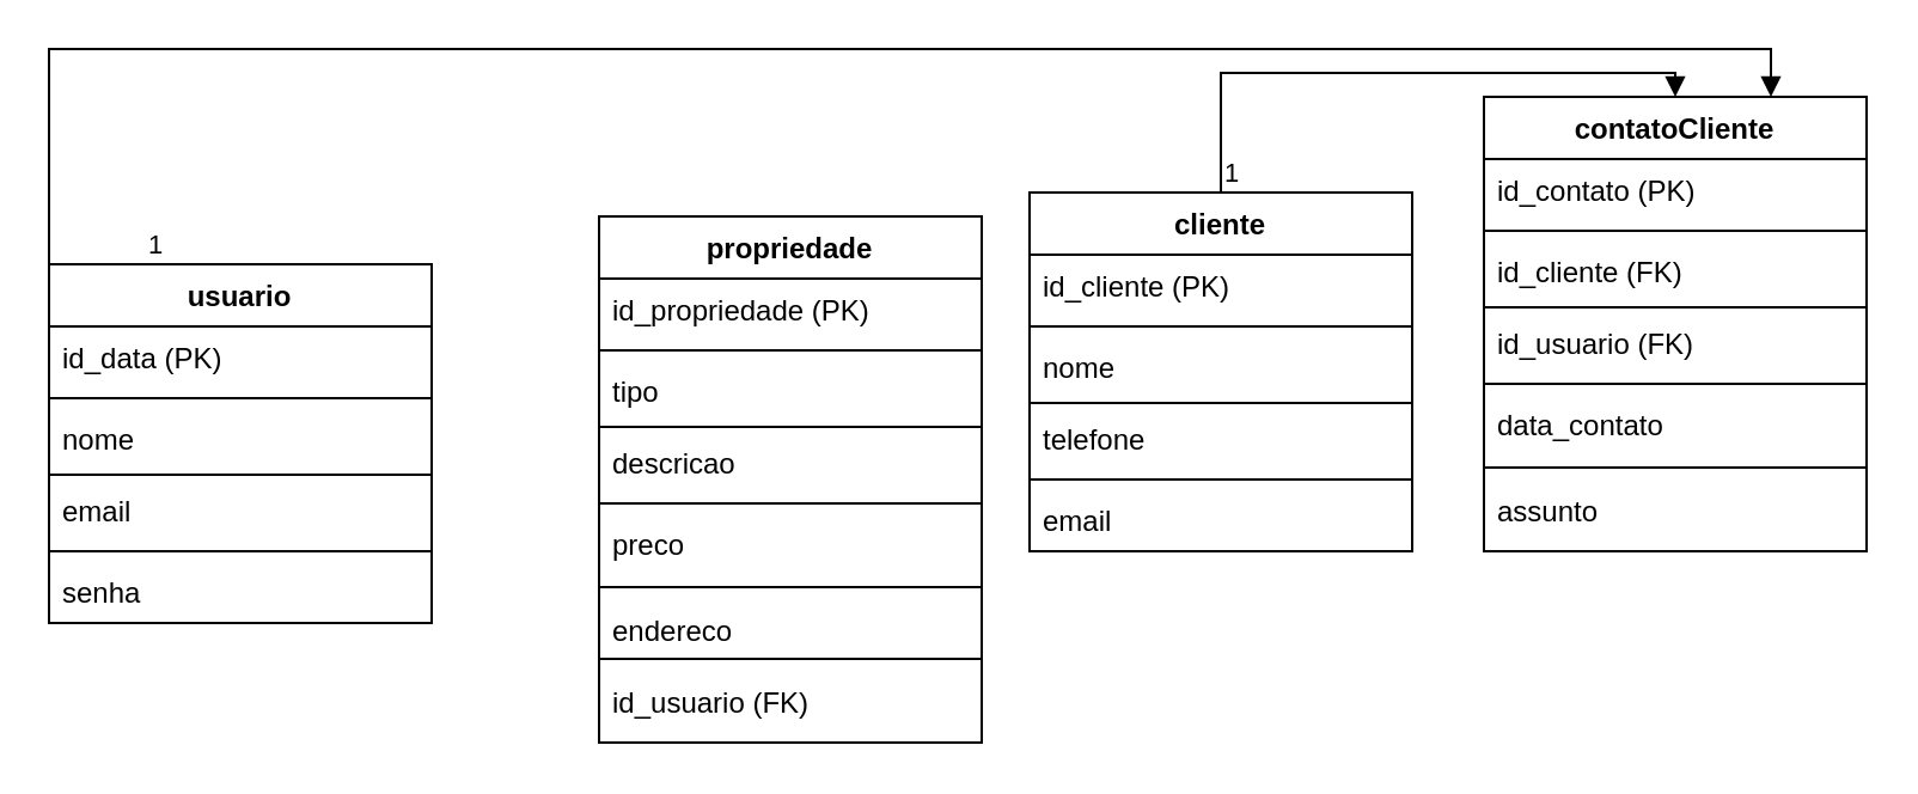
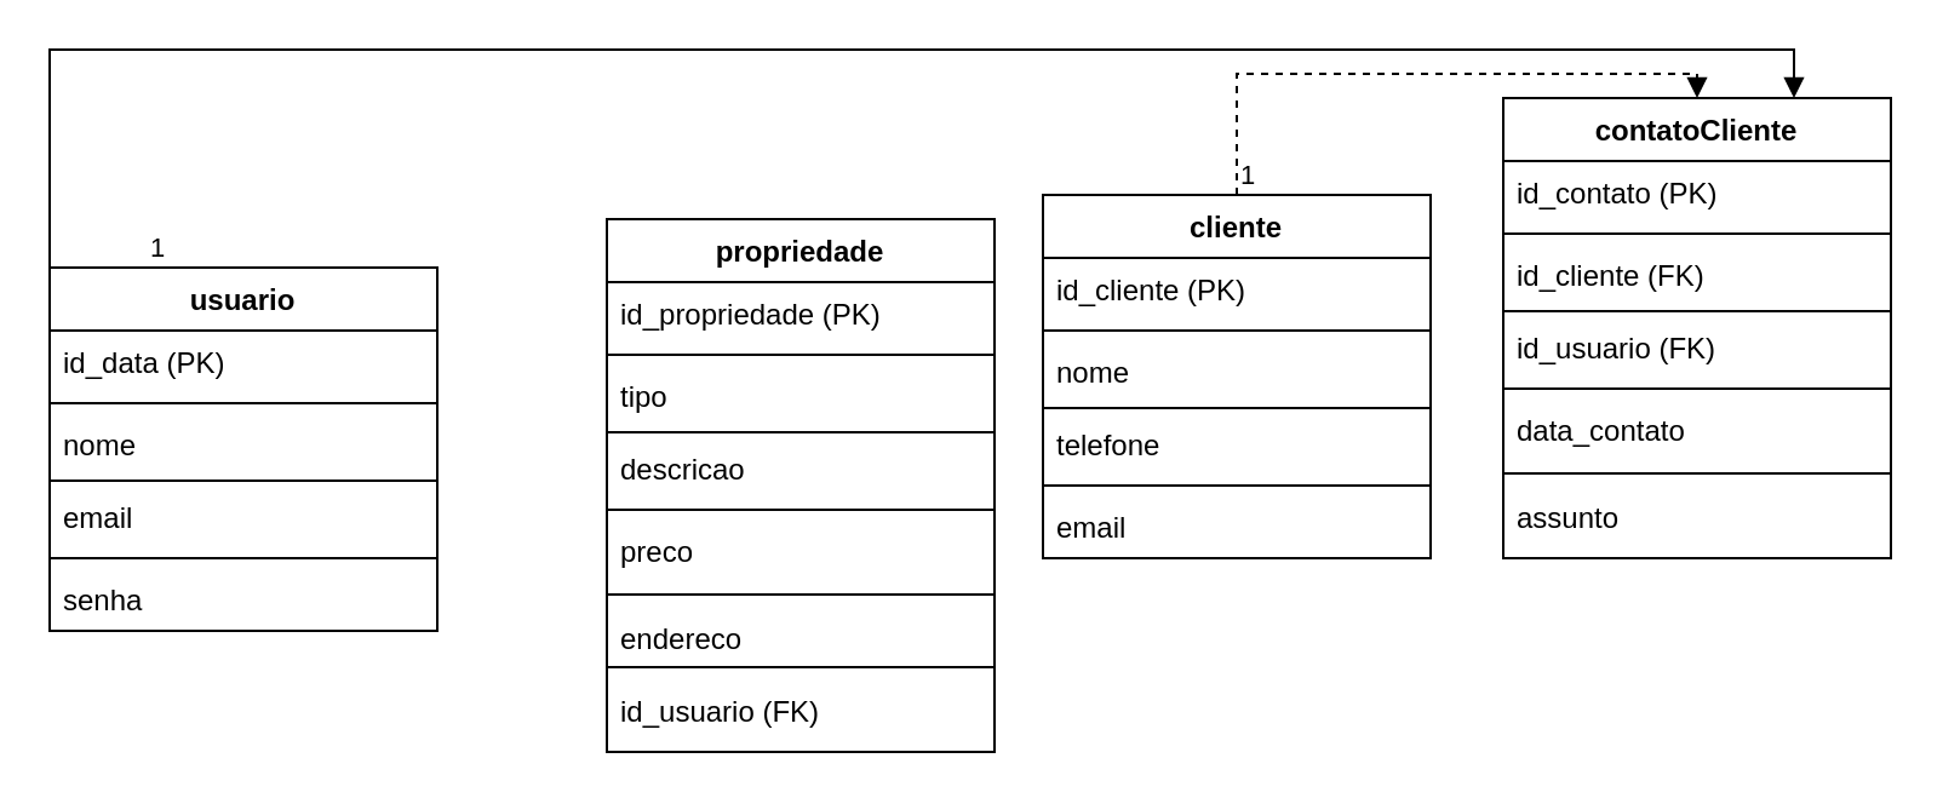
  <mxCell id="0" />
  <mxCell id="1" parent="0" />
  <mxCell id="2" value="usuario" style="swimlane;fontStyle=1;align=center;verticalAlign=top;childLayout=stackLayout;horizontal=1;startSize=26;horizontalStack=0;resizeParent=1;resizeParentMax=0;resizeLast=0;collapsible=1;marginBottom=0;whiteSpace=wrap;html=1;" vertex="1" parent="1"><mxGeometry x="20" y="110" width="160" height="150" as="geometry"><mxRectangle x="160" y="170" width="80" height="30" as="alternateBounds" /></mxGeometry></mxCell>
  <mxCell id="3" value="id_data (PK)" style="text;strokeColor=none;fillColor=none;align=left;verticalAlign=top;spacingLeft=4;spacingRight=4;overflow=hidden;rotatable=0;points=[[0,0.5],[1,0.5]];portConstraint=eastwest;whiteSpace=wrap;html=1;" vertex="1" parent="2"><mxGeometry y="26" width="160" height="26" as="geometry" /></mxCell>
  <mxCell id="4" value="" style="line;strokeWidth=1;fillColor=none;align=left;verticalAlign=middle;spacingTop=-1;spacingLeft=3;spacingRight=3;rotatable=0;labelPosition=right;points=[];portConstraint=eastwest;strokeColor=inherit;" vertex="1" parent="2"><mxGeometry y="52" width="160" height="8" as="geometry" /></mxCell>
  <mxCell id="5" value="nome" style="text;strokeColor=none;fillColor=none;align=left;verticalAlign=top;spacingLeft=4;spacingRight=4;overflow=hidden;rotatable=0;points=[[0,0.5],[1,0.5]];portConstraint=eastwest;whiteSpace=wrap;html=1;" vertex="1" parent="2"><mxGeometry y="60" width="160" height="26" as="geometry" /></mxCell>
  <mxCell id="6" value="" style="line;strokeWidth=1;fillColor=none;align=left;verticalAlign=middle;spacingTop=-1;spacingLeft=3;spacingRight=3;rotatable=0;labelPosition=right;points=[];portConstraint=eastwest;strokeColor=inherit;" vertex="1" parent="2"><mxGeometry y="86" width="160" height="4" as="geometry" /></mxCell>
  <mxCell id="7" value="email" style="text;strokeColor=none;fillColor=none;align=left;verticalAlign=top;spacingLeft=4;spacingRight=4;overflow=hidden;rotatable=0;points=[[0,0.5],[1,0.5]];portConstraint=eastwest;whiteSpace=wrap;html=1;" vertex="1" parent="2"><mxGeometry y="90" width="160" height="26" as="geometry" /></mxCell>
  <mxCell id="8" value="" style="line;strokeWidth=1;fillColor=none;align=left;verticalAlign=middle;spacingTop=-1;spacingLeft=3;spacingRight=3;rotatable=0;labelPosition=right;points=[];portConstraint=eastwest;strokeColor=inherit;" vertex="1" parent="2"><mxGeometry y="116" width="160" height="8" as="geometry" /></mxCell>
  <mxCell id="9" value="senha" style="text;strokeColor=none;fillColor=none;align=left;verticalAlign=top;spacingLeft=4;spacingRight=4;overflow=hidden;rotatable=0;points=[[0,0.5],[1,0.5]];portConstraint=eastwest;whiteSpace=wrap;html=1;" vertex="1" parent="2"><mxGeometry y="124" width="160" height="26" as="geometry" /></mxCell>
  <mxCell id="10" value="propriedade" style="swimlane;fontStyle=1;align=center;verticalAlign=top;childLayout=stackLayout;horizontal=1;startSize=26;horizontalStack=0;resizeParent=1;resizeParentMax=0;resizeLast=0;collapsible=1;marginBottom=0;whiteSpace=wrap;html=1;" vertex="1" parent="1"><mxGeometry x="250" y="90" width="160" height="220" as="geometry"><mxRectangle x="380" y="170" width="80" height="30" as="alternateBounds" /></mxGeometry></mxCell>
  <mxCell id="11" value="id_propriedade (PK)" style="text;strokeColor=none;fillColor=none;align=left;verticalAlign=top;spacingLeft=4;spacingRight=4;overflow=hidden;rotatable=0;points=[[0,0.5],[1,0.5]];portConstraint=eastwest;whiteSpace=wrap;html=1;" vertex="1" parent="10"><mxGeometry y="26" width="160" height="26" as="geometry" /></mxCell>
  <mxCell id="12" value="" style="line;strokeWidth=1;fillColor=none;align=left;verticalAlign=middle;spacingTop=-1;spacingLeft=3;spacingRight=3;rotatable=0;labelPosition=right;points=[];portConstraint=eastwest;strokeColor=inherit;" vertex="1" parent="10"><mxGeometry y="52" width="160" height="8" as="geometry" /></mxCell>
  <mxCell id="13" value="tipo" style="text;strokeColor=none;fillColor=none;align=left;verticalAlign=top;spacingLeft=4;spacingRight=4;overflow=hidden;rotatable=0;points=[[0,0.5],[1,0.5]];portConstraint=eastwest;whiteSpace=wrap;html=1;" vertex="1" parent="10"><mxGeometry y="60" width="160" height="26" as="geometry" /></mxCell>
  <mxCell id="14" value="" style="line;strokeWidth=1;fillColor=none;align=left;verticalAlign=middle;spacingTop=-1;spacingLeft=3;spacingRight=3;rotatable=0;labelPosition=right;points=[];portConstraint=eastwest;strokeColor=inherit;" vertex="1" parent="10"><mxGeometry y="86" width="160" height="4" as="geometry" /></mxCell>
  <mxCell id="15" value="descricao" style="text;strokeColor=none;fillColor=none;align=left;verticalAlign=top;spacingLeft=4;spacingRight=4;overflow=hidden;rotatable=0;points=[[0,0.5],[1,0.5]];portConstraint=eastwest;whiteSpace=wrap;html=1;" vertex="1" parent="10"><mxGeometry y="90" width="160" height="26" as="geometry" /></mxCell>
  <mxCell id="16" value="" style="line;strokeWidth=1;fillColor=none;align=left;verticalAlign=middle;spacingTop=-1;spacingLeft=3;spacingRight=3;rotatable=0;labelPosition=right;points=[];portConstraint=eastwest;strokeColor=inherit;" vertex="1" parent="10"><mxGeometry y="116" width="160" height="8" as="geometry" /></mxCell>
  <mxCell id="17" value="preco" style="text;strokeColor=none;fillColor=none;align=left;verticalAlign=top;spacingLeft=4;spacingRight=4;overflow=hidden;rotatable=0;points=[[0,0.5],[1,0.5]];portConstraint=eastwest;whiteSpace=wrap;html=1;" vertex="1" parent="10"><mxGeometry y="124" width="160" height="26" as="geometry" /></mxCell>
  <mxCell id="18" value="" style="line;strokeWidth=1;fillColor=none;align=left;verticalAlign=middle;spacingTop=-1;spacingLeft=3;spacingRight=3;rotatable=0;labelPosition=right;points=[];portConstraint=eastwest;strokeColor=inherit;" vertex="1" parent="10"><mxGeometry y="150" width="160" height="10" as="geometry" /></mxCell>
  <mxCell id="19" value="endereco" style="text;strokeColor=none;fillColor=none;align=left;verticalAlign=top;spacingLeft=4;spacingRight=4;overflow=hidden;rotatable=0;points=[[0,0.5],[1,0.5]];portConstraint=eastwest;whiteSpace=wrap;html=1;" vertex="1" parent="10"><mxGeometry y="160" width="160" height="20" as="geometry" /></mxCell>
  <mxCell id="20" value="" style="line;strokeWidth=1;fillColor=none;align=left;verticalAlign=middle;spacingTop=-1;spacingLeft=3;spacingRight=3;rotatable=0;labelPosition=right;points=[];portConstraint=eastwest;strokeColor=inherit;" vertex="1" parent="10"><mxGeometry y="180" width="160" height="10" as="geometry" /></mxCell>
  <mxCell id="21" value="id_usuario (FK)" style="text;strokeColor=none;fillColor=none;align=left;verticalAlign=top;spacingLeft=4;spacingRight=4;overflow=hidden;rotatable=0;points=[[0,0.5],[1,0.5]];portConstraint=eastwest;whiteSpace=wrap;html=1;" vertex="1" parent="10"><mxGeometry y="190" width="160" height="30" as="geometry" /></mxCell>
  <mxCell id="22" value="cliente" style="swimlane;fontStyle=1;align=center;verticalAlign=top;childLayout=stackLayout;horizontal=1;startSize=26;horizontalStack=0;resizeParent=1;resizeParentMax=0;resizeLast=0;collapsible=1;marginBottom=0;whiteSpace=wrap;html=1;" vertex="1" parent="1"><mxGeometry x="430" y="80" width="160" height="150" as="geometry"><mxRectangle x="380" y="170" width="80" height="30" as="alternateBounds" /></mxGeometry></mxCell>
  <mxCell id="23" value="id_cliente (PK)" style="text;strokeColor=none;fillColor=none;align=left;verticalAlign=top;spacingLeft=4;spacingRight=4;overflow=hidden;rotatable=0;points=[[0,0.5],[1,0.5]];portConstraint=eastwest;whiteSpace=wrap;html=1;" vertex="1" parent="22"><mxGeometry y="26" width="160" height="26" as="geometry" /></mxCell>
  <mxCell id="24" value="" style="line;strokeWidth=1;fillColor=none;align=left;verticalAlign=middle;spacingTop=-1;spacingLeft=3;spacingRight=3;rotatable=0;labelPosition=right;points=[];portConstraint=eastwest;strokeColor=inherit;" vertex="1" parent="22"><mxGeometry y="52" width="160" height="8" as="geometry" /></mxCell>
  <mxCell id="25" value="nome" style="text;strokeColor=none;fillColor=none;align=left;verticalAlign=top;spacingLeft=4;spacingRight=4;overflow=hidden;rotatable=0;points=[[0,0.5],[1,0.5]];portConstraint=eastwest;whiteSpace=wrap;html=1;" vertex="1" parent="22"><mxGeometry y="60" width="160" height="26" as="geometry" /></mxCell>
  <mxCell id="26" value="" style="line;strokeWidth=1;fillColor=none;align=left;verticalAlign=middle;spacingTop=-1;spacingLeft=3;spacingRight=3;rotatable=0;labelPosition=right;points=[];portConstraint=eastwest;strokeColor=inherit;" vertex="1" parent="22"><mxGeometry y="86" width="160" height="4" as="geometry" /></mxCell>
  <mxCell id="27" value="telefone" style="text;strokeColor=none;fillColor=none;align=left;verticalAlign=top;spacingLeft=4;spacingRight=4;overflow=hidden;rotatable=0;points=[[0,0.5],[1,0.5]];portConstraint=eastwest;whiteSpace=wrap;html=1;" vertex="1" parent="22"><mxGeometry y="90" width="160" height="26" as="geometry" /></mxCell>
  <mxCell id="28" value="" style="line;strokeWidth=1;fillColor=none;align=left;verticalAlign=middle;spacingTop=-1;spacingLeft=3;spacingRight=3;rotatable=0;labelPosition=right;points=[];portConstraint=eastwest;strokeColor=inherit;" vertex="1" parent="22"><mxGeometry y="116" width="160" height="8" as="geometry" /></mxCell>
  <mxCell id="29" value="email" style="text;strokeColor=none;fillColor=none;align=left;verticalAlign=top;spacingLeft=4;spacingRight=4;overflow=hidden;rotatable=0;points=[[0,0.5],[1,0.5]];portConstraint=eastwest;whiteSpace=wrap;html=1;" vertex="1" parent="22"><mxGeometry y="124" width="160" height="26" as="geometry" /></mxCell>
  <mxCell id="30" value="contatoCliente" style="swimlane;fontStyle=1;align=center;verticalAlign=top;childLayout=stackLayout;horizontal=1;startSize=26;horizontalStack=0;resizeParent=1;resizeParentMax=0;resizeLast=0;collapsible=1;marginBottom=0;whiteSpace=wrap;html=1;" vertex="1" parent="1"><mxGeometry x="620" y="40" width="160" height="190" as="geometry"><mxRectangle x="380" y="170" width="80" height="30" as="alternateBounds" /></mxGeometry></mxCell>
  <mxCell id="31" value="id_contato (PK)" style="text;strokeColor=none;fillColor=none;align=left;verticalAlign=top;spacingLeft=4;spacingRight=4;overflow=hidden;rotatable=0;points=[[0,0.5],[1,0.5]];portConstraint=eastwest;whiteSpace=wrap;html=1;" vertex="1" parent="30"><mxGeometry y="26" width="160" height="26" as="geometry" /></mxCell>
  <mxCell id="32" value="" style="line;strokeWidth=1;fillColor=none;align=left;verticalAlign=middle;spacingTop=-1;spacingLeft=3;spacingRight=3;rotatable=0;labelPosition=right;points=[];portConstraint=eastwest;strokeColor=inherit;" vertex="1" parent="30"><mxGeometry y="52" width="160" height="8" as="geometry" /></mxCell>
  <mxCell id="33" value="id_cliente (FK)" style="text;strokeColor=none;fillColor=none;align=left;verticalAlign=top;spacingLeft=4;spacingRight=4;overflow=hidden;rotatable=0;points=[[0,0.5],[1,0.5]];portConstraint=eastwest;whiteSpace=wrap;html=1;" vertex="1" parent="30"><mxGeometry y="60" width="160" height="26" as="geometry" /></mxCell>
  <mxCell id="34" value="" style="line;strokeWidth=1;fillColor=none;align=left;verticalAlign=middle;spacingTop=-1;spacingLeft=3;spacingRight=3;rotatable=0;labelPosition=right;points=[];portConstraint=eastwest;strokeColor=inherit;" vertex="1" parent="30"><mxGeometry y="86" width="160" height="4" as="geometry" /></mxCell>
  <mxCell id="35" value="id_usuario (FK)" style="text;strokeColor=none;fillColor=none;align=left;verticalAlign=top;spacingLeft=4;spacingRight=4;overflow=hidden;rotatable=0;points=[[0,0.5],[1,0.5]];portConstraint=eastwest;whiteSpace=wrap;html=1;" vertex="1" parent="30"><mxGeometry y="90" width="160" height="26" as="geometry" /></mxCell>
  <mxCell id="36" value="" style="line;strokeWidth=1;fillColor=none;align=left;verticalAlign=middle;spacingTop=-1;spacingLeft=3;spacingRight=3;rotatable=0;labelPosition=right;points=[];portConstraint=eastwest;strokeColor=inherit;" vertex="1" parent="30"><mxGeometry y="116" width="160" height="8" as="geometry" /></mxCell>
  <mxCell id="37" value="data_contato" style="text;strokeColor=none;fillColor=none;align=left;verticalAlign=top;spacingLeft=4;spacingRight=4;overflow=hidden;rotatable=0;points=[[0,0.5],[1,0.5]];portConstraint=eastwest;whiteSpace=wrap;html=1;" vertex="1" parent="30"><mxGeometry y="124" width="160" height="26" as="geometry" /></mxCell>
  <mxCell id="38" value="" style="line;strokeWidth=1;fillColor=none;align=left;verticalAlign=middle;spacingTop=-1;spacingLeft=3;spacingRight=3;rotatable=0;labelPosition=right;points=[];portConstraint=eastwest;strokeColor=inherit;" vertex="1" parent="30"><mxGeometry y="150" width="160" height="10" as="geometry" /></mxCell>
  <mxCell id="39" value="assunto" style="text;strokeColor=none;fillColor=none;align=left;verticalAlign=top;spacingLeft=4;spacingRight=4;overflow=hidden;rotatable=0;points=[[0,0.5],[1,0.5]];portConstraint=eastwest;whiteSpace=wrap;html=1;" vertex="1" parent="30"><mxGeometry y="160" width="160" height="30" as="geometry" /></mxCell>
- <mxCell id="40" value="" style="endArrow=block;endFill=1;html=1;edgeStyle=orthogonalEdgeStyle;align=left;verticalAlign=top;rounded=0;exitX=0.5;exitY=0;exitDx=0;exitDy=0;entryX=0.5;entryY=0;entryDx=0;entryDy=0;" edge="1" parent="1" source="22" target="30"><mxGeometry x="-1" relative="1" as="geometry"><mxPoint x="460" y="10" as="sourcePoint" /><mxPoint x="620" y="10" as="targetPoint" /></mxGeometry></mxCell>
+ <mxCell id="40" value="" style="endArrow=block;endFill=1;html=1;edgeStyle=orthogonalEdgeStyle;align=left;verticalAlign=top;rounded=0;exitX=0.5;exitY=0;exitDx=0;exitDy=0;entryX=0.5;entryY=0;entryDx=0;entryDy=0;dashed=1;" edge="1" parent="1" source="22" target="30"><mxGeometry x="-1" relative="1" as="geometry"><mxPoint x="460" y="10" as="sourcePoint" /><mxPoint x="620" y="10" as="targetPoint" /></mxGeometry></mxCell>
  <mxCell id="41" value="1" style="edgeLabel;resizable=0;html=1;align=left;verticalAlign=bottom;" connectable="0" vertex="1" parent="40"><mxGeometry x="-1" relative="1" as="geometry" /></mxCell>
  <mxCell id="42" value="" style="endArrow=block;endFill=1;html=1;edgeStyle=orthogonalEdgeStyle;align=left;verticalAlign=top;rounded=0;exitX=0.25;exitY=0;exitDx=0;exitDy=0;entryX=0.75;entryY=0;entryDx=0;entryDy=0;" edge="1" parent="1" source="2" target="30"><mxGeometry x="-1" relative="1" as="geometry"><mxPoint x="180" y="-10" as="sourcePoint" /><mxPoint x="340" y="-10" as="targetPoint" /><Array as="points"><mxPoint x="20" y="20" /><mxPoint x="740" y="20" /></Array></mxGeometry></mxCell>
  <mxCell id="43" value="1" style="edgeLabel;resizable=0;html=1;align=left;verticalAlign=bottom;" connectable="0" vertex="1" parent="42"><mxGeometry x="-1" relative="1" as="geometry" /></mxCell>
